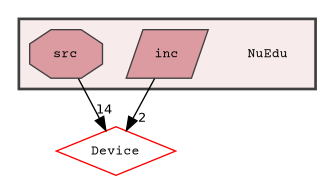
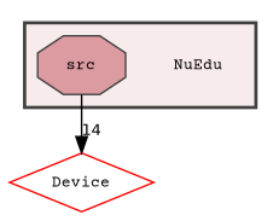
  digraph {
    compound=true
    fontname="Courier Prime"
    node [fontname="Courier Prime" fontsize=10 color=grey25 fillcolor="#dc9aa1"]
    edge [fontname="Courier Prime" fontsize=10 labeldistance=1.5 labelfontname=Helvetica labelfontsize=10]
    n1 [label=NuEdu shape=plaintext color="" fillcolor=""]
-   n2 [label=inc shape=parallelogram style="filled,"]
    n3 [label=src shape=octagon style="filled,"]
    n4 [color=red fillcolor="#f8ebec" label=Device shape=diamond]
    subgraph cluster_1 {
      bgcolor="#f8ebec"
      fontsize=10
      pencolor=grey25
      style="filled,bold,"
      n1
-     n2
      n3
    }
-   n2 -> n4 [headlabel=2]
    n3 -> n4 [headlabel=14]
  }
